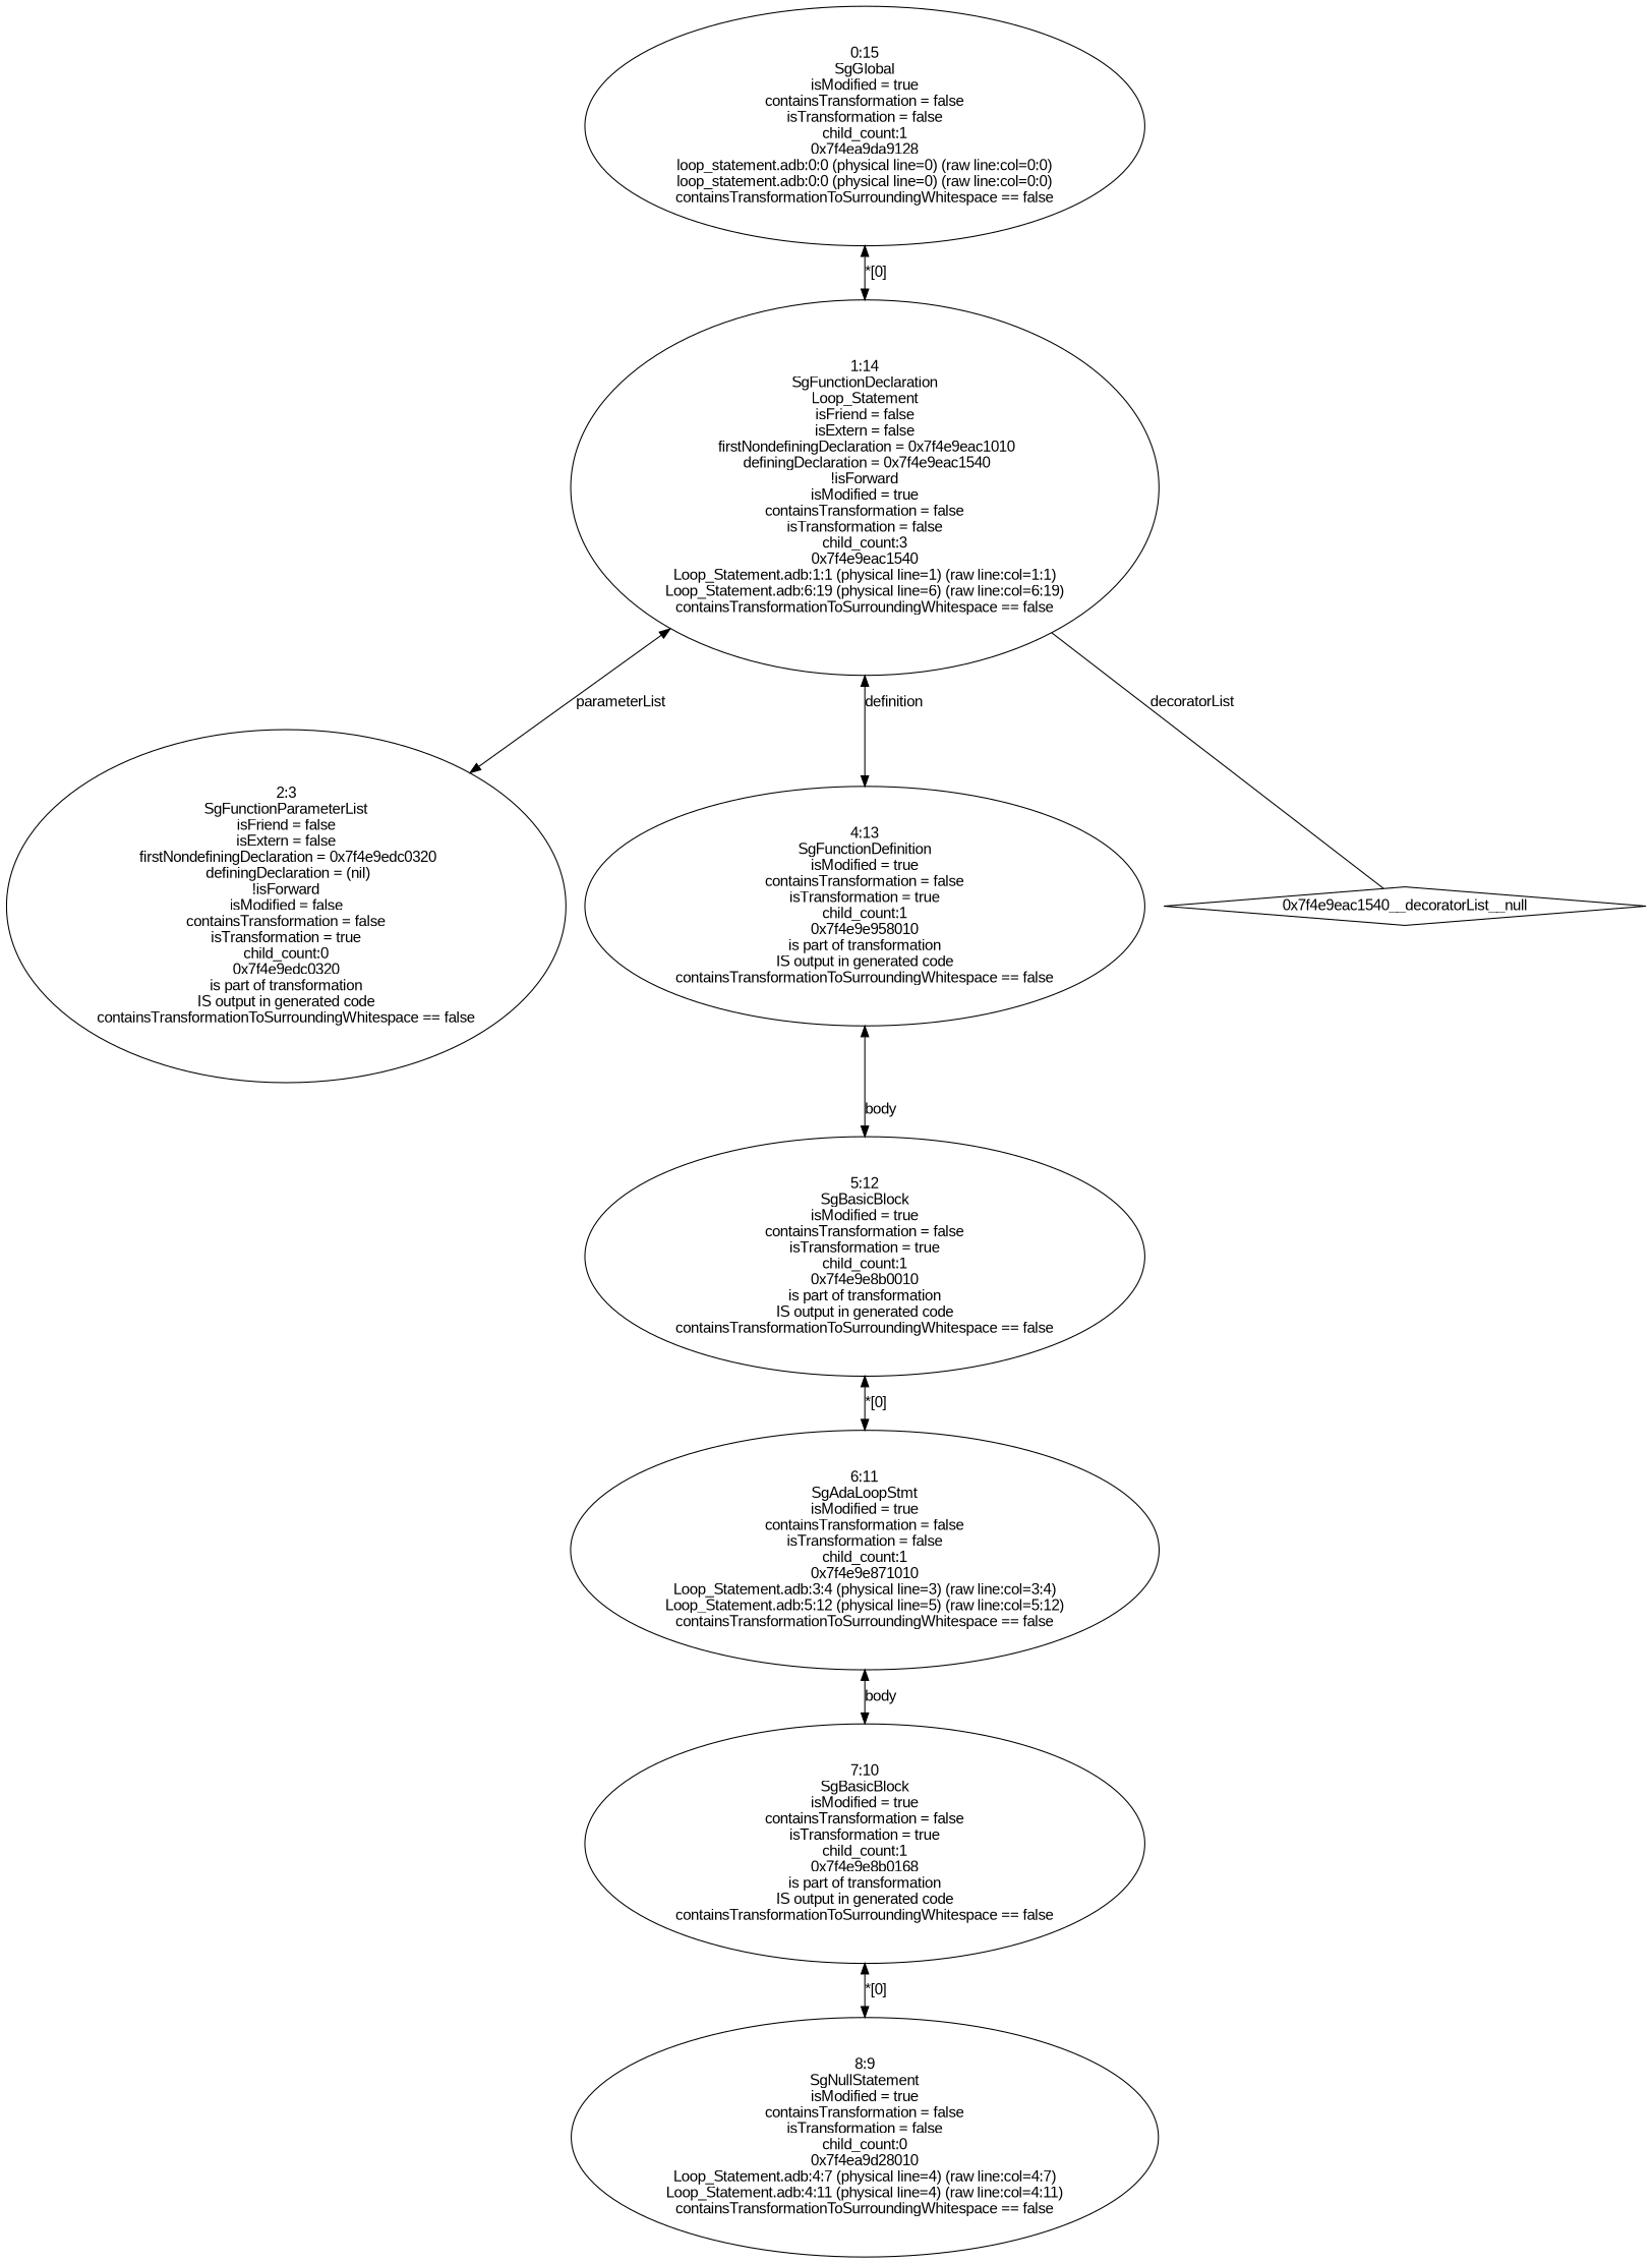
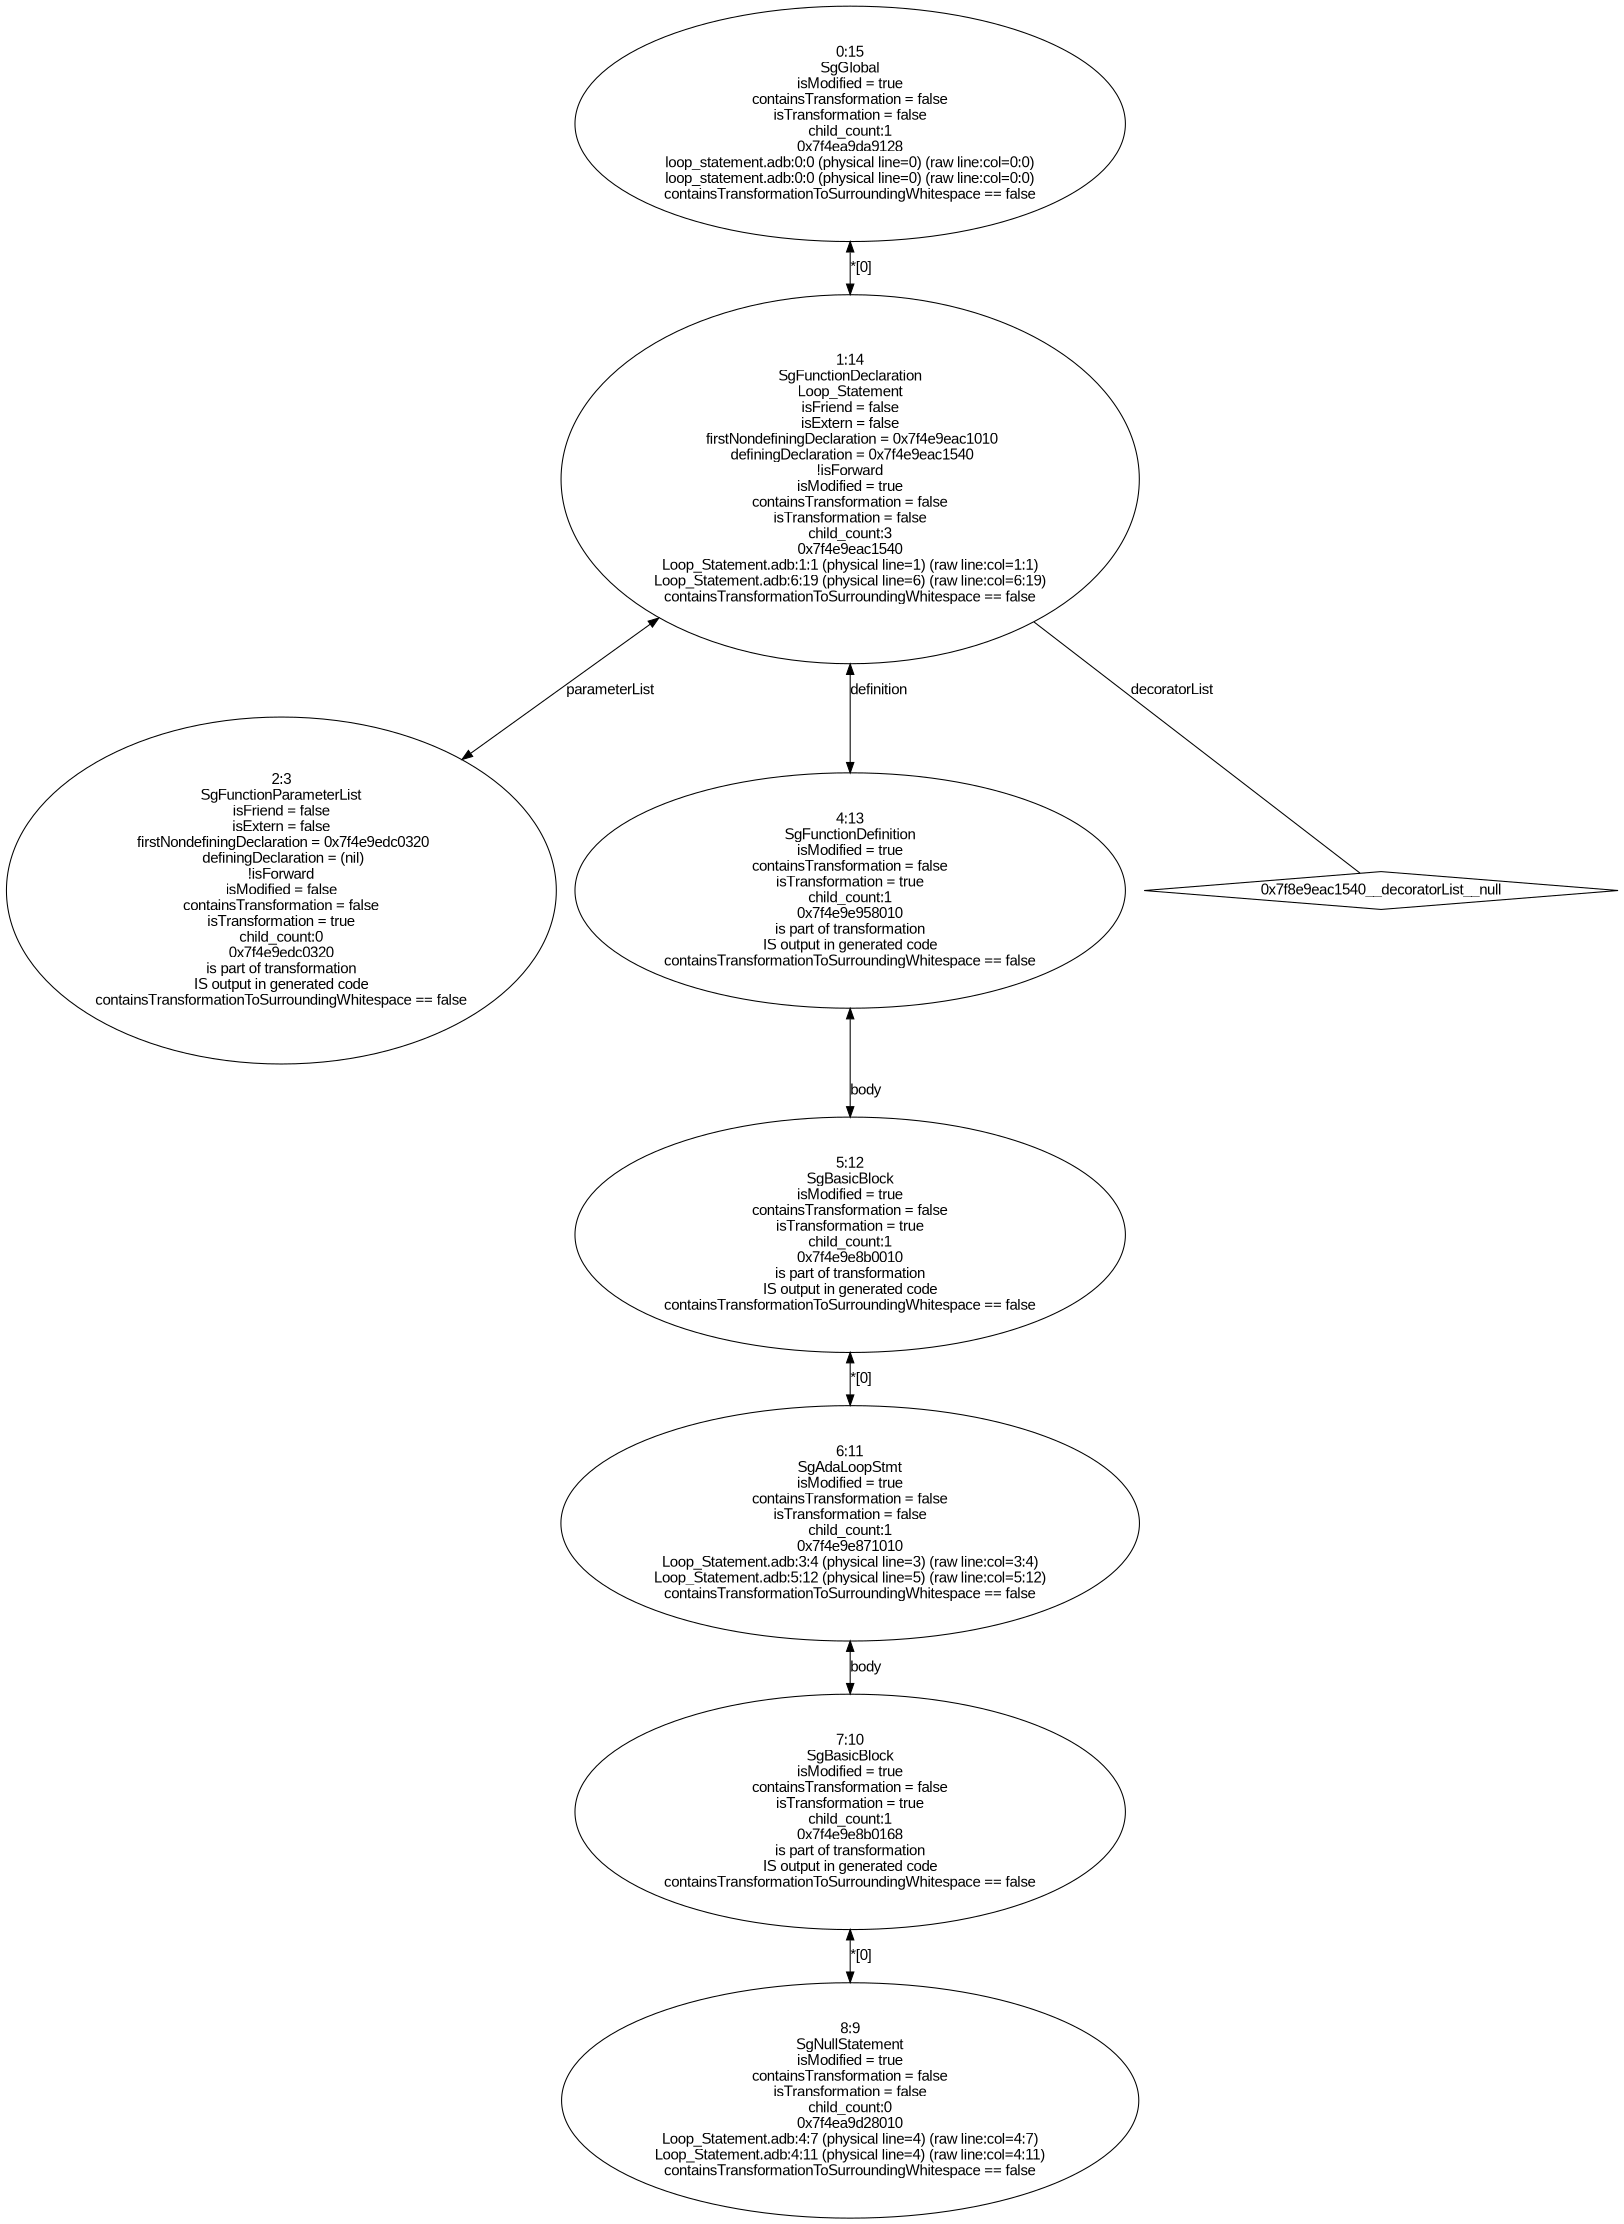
  digraph {
    fontname="Liberation Sans"
    node [fontname="Liberation Sans"]
    edge [dir=both fontname="Liberation Sans"]
    n1 [label="2:3\nSgFunctionParameterList\n isFriend = false \n isExtern = false \n firstNondefiningDeclaration = 0x7f4e9edc0320\n definingDeclaration = (nil)\n!isForward\nisModified = false\ncontainsTransformation = false\nisTransformation = true\nchild_count:0\n0x7f4e9edc0320\nis part of transformation\nIS output in generated code\ncontainsTransformationToSurroundingWhitespace == false\n"]
    n2 [label="8:9\nSgNullStatement\nisModified = true\ncontainsTransformation = false\nisTransformation = false\nchild_count:0\n0x7f4ea9d28010\nLoop_Statement.adb:4:7 (physical line=4) (raw line:col=4:7)\nLoop_Statement.adb:4:11 (physical line=4) (raw line:col=4:11)\ncontainsTransformationToSurroundingWhitespace == false\n"]
    n3 [label="7:10\nSgBasicBlock\nisModified = true\ncontainsTransformation = false\nisTransformation = true\nchild_count:1\n0x7f4e9e8b0168\nis part of transformation\nIS output in generated code\ncontainsTransformationToSurroundingWhitespace == false\n"]
    n4 [label="6:11\nSgAdaLoopStmt\nisModified = true\ncontainsTransformation = false\nisTransformation = false\nchild_count:1\n0x7f4e9e871010\nLoop_Statement.adb:3:4 (physical line=3) (raw line:col=3:4)\nLoop_Statement.adb:5:12 (physical line=5) (raw line:col=5:12)\ncontainsTransformationToSurroundingWhitespace == false\n"]
    n5 [label="5:12\nSgBasicBlock\nisModified = true\ncontainsTransformation = false\nisTransformation = true\nchild_count:1\n0x7f4e9e8b0010\nis part of transformation\nIS output in generated code\ncontainsTransformationToSurroundingWhitespace == false\n"]
    n6 [label="4:13\nSgFunctionDefinition\nisModified = true\ncontainsTransformation = false\nisTransformation = true\nchild_count:1\n0x7f4e9e958010\nis part of transformation\nIS output in generated code\ncontainsTransformationToSurroundingWhitespace == false\n"]
    n7 [label="1:14\nSgFunctionDeclaration\nLoop_Statement\n isFriend = false \n isExtern = false \n firstNondefiningDeclaration = 0x7f4e9eac1010\n definingDeclaration = 0x7f4e9eac1540\n!isForward\nisModified = true\ncontainsTransformation = false\nisTransformation = false\nchild_count:3\n0x7f4e9eac1540\nLoop_Statement.adb:1:1 (physical line=1) (raw line:col=1:1)\nLoop_Statement.adb:6:19 (physical line=6) (raw line:col=6:19)\ncontainsTransformationToSurroundingWhitespace == false\n"]
-   "0x7f4e9eac1540__decoratorList__null" [shape=diamond]
+   "0x7f4e9eac1540__decoratorList__null" [shape=diamond label="0x7f8e9eac1540__decoratorList__null"]
    n9 [label="0:15\nSgGlobal\nisModified = true\ncontainsTransformation = false\nisTransformation = false\nchild_count:1\n0x7f4ea9da9128\nloop_statement.adb:0:0 (physical line=0) (raw line:col=0:0)\nloop_statement.adb:0:0 (physical line=0) (raw line:col=0:0)\ncontainsTransformationToSurroundingWhitespace == false\n"]
    n3 -> n2 [label="*[0]"]
    n4 -> n3 [label=body]
    n5 -> n4 [label="*[0]"]
    n6 -> n5 [label=body]
    n7 -> n1 [label=parameterList]
    n7 -> n6 [label=definition]
    n7 -> "0x7f4e9eac1540__decoratorList__null" [dir=none label=decoratorList]
    n9 -> n7 [label="*[0]"]
  }
